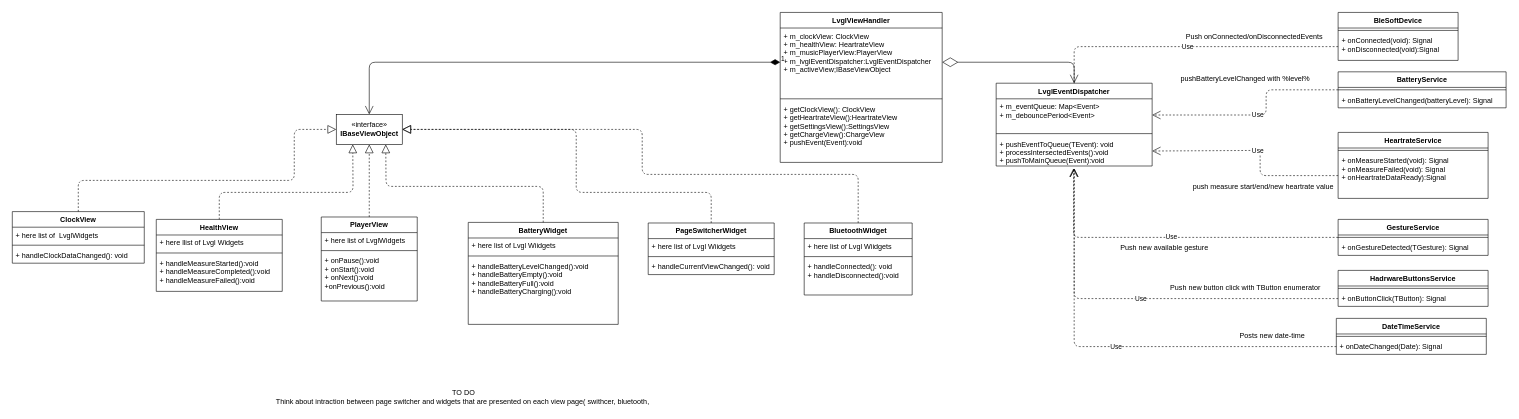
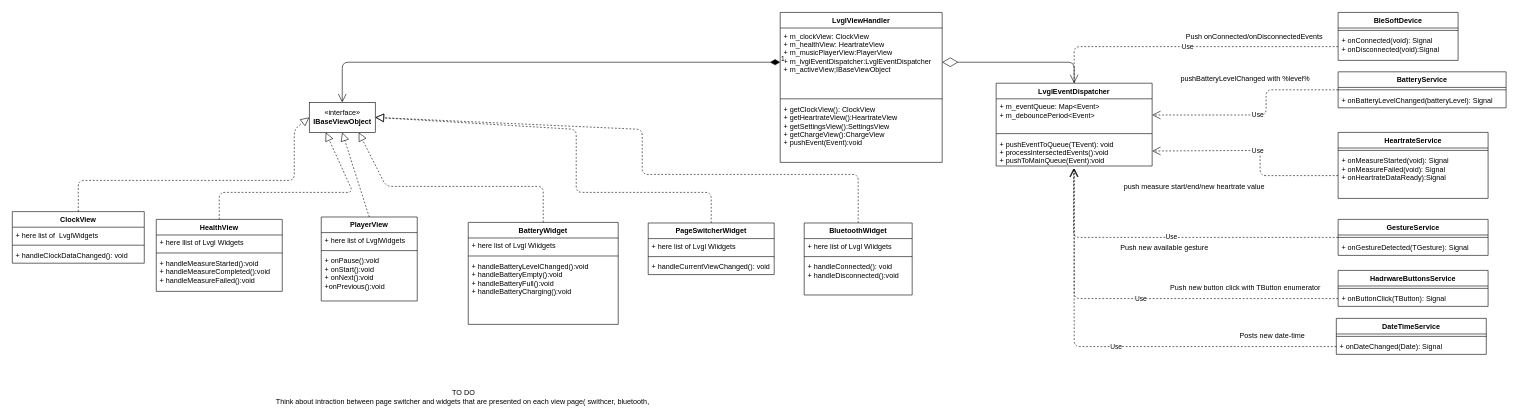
  <mxCell id="0" />
  <mxCell id="1" parent="0" />
  <mxCell id="2" value="LvglViewHandler" style="swimlane;fontStyle=1;align=center;verticalAlign=top;childLayout=stackLayout;horizontal=1;startSize=26;horizontalStack=0;resizeParent=1;resizeParentMax=0;resizeLast=0;collapsible=1;marginBottom=0;" parent="1" vertex="1"><mxGeometry x="1300" y="20" width="270" height="250" as="geometry" /></mxCell>
  <mxCell id="3" value="+ m_clockView: ClockView&#10;+ m_healthView: HeartrateView&#10;+ m_musicPlayerView:PlayerView&#10;+ m_lvglEventDispatcher:LvglEventDispatcher&#10;+ m_activeView;IBaseViewObject" style="text;strokeColor=none;fillColor=none;align=left;verticalAlign=top;spacingLeft=4;spacingRight=4;overflow=hidden;rotatable=0;points=[[0,0.5],[1,0.5]];portConstraint=eastwest;" parent="2" vertex="1"><mxGeometry y="26" width="270" height="114" as="geometry" /></mxCell>
  <mxCell id="4" value="" style="line;strokeWidth=1;fillColor=none;align=left;verticalAlign=middle;spacingTop=-1;spacingLeft=3;spacingRight=3;rotatable=0;labelPosition=right;points=[];portConstraint=eastwest;" parent="2" vertex="1"><mxGeometry y="140" width="270" height="8" as="geometry" /></mxCell>
  <mxCell id="5" value="+ getClockView(): ClockView&#10;+ getHeartrateView():HeartrateView&#10;+ getSettingsView():SettingsView&#10;+ getChargeView():ChargeView&#10;+ pushEvent(Event):void&#10;" style="text;strokeColor=none;fillColor=none;align=left;verticalAlign=top;spacingLeft=4;spacingRight=4;overflow=hidden;rotatable=0;points=[[0,0.5],[1,0.5]];portConstraint=eastwest;" parent="2" vertex="1"><mxGeometry y="148" width="270" height="102" as="geometry" /></mxCell>
  <mxCell id="6" value="ClockView" style="swimlane;fontStyle=1;align=center;verticalAlign=top;childLayout=stackLayout;horizontal=1;startSize=26;horizontalStack=0;resizeParent=1;resizeParentMax=0;resizeLast=0;collapsible=1;marginBottom=0;" parent="1" vertex="1"><mxGeometry x="20" y="352" width="220" height="86" as="geometry" /></mxCell>
  <mxCell id="7" value="+ here list of  LvglWidgets" style="text;strokeColor=none;fillColor=none;align=left;verticalAlign=top;spacingLeft=4;spacingRight=4;overflow=hidden;rotatable=0;points=[[0,0.5],[1,0.5]];portConstraint=eastwest;" parent="6" vertex="1"><mxGeometry y="26" width="220" height="26" as="geometry" /></mxCell>
  <mxCell id="8" value="" style="line;strokeWidth=1;fillColor=none;align=left;verticalAlign=middle;spacingTop=-1;spacingLeft=3;spacingRight=3;rotatable=0;labelPosition=right;points=[];portConstraint=eastwest;" parent="6" vertex="1"><mxGeometry y="52" width="220" height="8" as="geometry" /></mxCell>
  <mxCell id="9" value="+ handleClockDataChanged(): void" style="text;strokeColor=none;fillColor=none;align=left;verticalAlign=top;spacingLeft=4;spacingRight=4;overflow=hidden;rotatable=0;points=[[0,0.5],[1,0.5]];portConstraint=eastwest;" parent="6" vertex="1"><mxGeometry y="60" width="220" height="26" as="geometry" /></mxCell>
  <mxCell id="10" value="HealthView" style="swimlane;fontStyle=1;align=center;verticalAlign=top;childLayout=stackLayout;horizontal=1;startSize=26;horizontalStack=0;resizeParent=1;resizeParentMax=0;resizeLast=0;collapsible=1;marginBottom=0;" parent="1" vertex="1"><mxGeometry x="260" y="365" width="210" height="120" as="geometry" /></mxCell>
  <mxCell id="11" value="+ here llist of Lvgl Widgets" style="text;strokeColor=none;fillColor=none;align=left;verticalAlign=top;spacingLeft=4;spacingRight=4;overflow=hidden;rotatable=0;points=[[0,0.5],[1,0.5]];portConstraint=eastwest;" parent="10" vertex="1"><mxGeometry y="26" width="210" height="26" as="geometry" /></mxCell>
  <mxCell id="12" value="" style="line;strokeWidth=1;fillColor=none;align=left;verticalAlign=middle;spacingTop=-1;spacingLeft=3;spacingRight=3;rotatable=0;labelPosition=right;points=[];portConstraint=eastwest;" parent="10" vertex="1"><mxGeometry y="52" width="210" height="8" as="geometry" /></mxCell>
  <mxCell id="13" value="+ handleMeasureStarted():void&#10;+ handleMeasureCompleted():void&#10;+ handleMeasureFailed():void" style="text;strokeColor=none;fillColor=none;align=left;verticalAlign=top;spacingLeft=4;spacingRight=4;overflow=hidden;rotatable=0;points=[[0,0.5],[1,0.5]];portConstraint=eastwest;" parent="10" vertex="1"><mxGeometry y="60" width="210" height="60" as="geometry" /></mxCell>
  <mxCell id="14" value="BatteryWidget" style="swimlane;fontStyle=1;align=center;verticalAlign=top;childLayout=stackLayout;horizontal=1;startSize=26;horizontalStack=0;resizeParent=1;resizeParentMax=0;resizeLast=0;collapsible=1;marginBottom=0;" parent="1" vertex="1"><mxGeometry x="780" y="370" width="250" height="170" as="geometry" /></mxCell>
  <mxCell id="15" value="+ here list of Lvgl Wiidgets" style="text;strokeColor=none;fillColor=none;align=left;verticalAlign=top;spacingLeft=4;spacingRight=4;overflow=hidden;rotatable=0;points=[[0,0.5],[1,0.5]];portConstraint=eastwest;" parent="14" vertex="1"><mxGeometry y="26" width="250" height="26" as="geometry" /></mxCell>
  <mxCell id="16" value="" style="line;strokeWidth=1;fillColor=none;align=left;verticalAlign=middle;spacingTop=-1;spacingLeft=3;spacingRight=3;rotatable=0;labelPosition=right;points=[];portConstraint=eastwest;" parent="14" vertex="1"><mxGeometry y="52" width="250" height="8" as="geometry" /></mxCell>
  <mxCell id="17" value="+ handleBatteryLevelChanged():void&#10;+ handleBatteryEmpty():void&#10;+ handleBatteryFull():void&#10;+ handleBatteryCharging():void" style="text;strokeColor=none;fillColor=none;align=left;verticalAlign=top;spacingLeft=4;spacingRight=4;overflow=hidden;rotatable=0;points=[[0,0.5],[1,0.5]];portConstraint=eastwest;" parent="14" vertex="1"><mxGeometry y="60" width="250" height="110" as="geometry" /></mxCell>
- <mxCell id="18" value="«interface»&lt;br&gt;&lt;b&gt;IBaseViewObject&lt;/b&gt;" style="html=1;" parent="1" vertex="1"><mxGeometry x="560" y="190" width="110" height="50" as="geometry" /></mxCell>
+ <mxCell id="18" value="«interface»&lt;br&gt;&lt;b&gt;IBaseViewObject&lt;/b&gt;" style="html=1;" parent="1" vertex="1"><mxGeometry x="515" y="170" width="110" height="50" as="geometry" /></mxCell>
  <mxCell id="19" value="" style="endArrow=block;dashed=1;endFill=0;endSize=12;html=1;entryX=0.25;entryY=1;entryDx=0;entryDy=0;exitX=0.5;exitY=0;exitDx=0;exitDy=0;" parent="1" source="10" target="18" edge="1"><mxGeometry width="160" relative="1" as="geometry"><mxPoint x="320" y="350" as="sourcePoint" /><mxPoint x="540" y="240" as="targetPoint" /><Array as="points"><mxPoint x="365" y="320" /><mxPoint x="588" y="320" /></Array></mxGeometry></mxCell>
  <mxCell id="20" value="" style="endArrow=block;dashed=1;endFill=0;endSize=12;html=1;entryX=0.5;entryY=1;entryDx=0;entryDy=0;exitX=0.5;exitY=0;exitDx=0;exitDy=0;" parent="1" source="23" target="18" edge="1"><mxGeometry width="160" relative="1" as="geometry"><mxPoint x="615" y="340" as="sourcePoint" /><mxPoint x="960" y="260" as="targetPoint" /></mxGeometry></mxCell>
  <mxCell id="21" value="" style="endArrow=block;dashed=1;endFill=0;endSize=12;html=1;entryX=0.75;entryY=1;entryDx=0;entryDy=0;exitX=0.5;exitY=0;exitDx=0;exitDy=0;" parent="1" source="14" target="18" edge="1"><mxGeometry width="160" relative="1" as="geometry"><mxPoint x="850" y="310" as="sourcePoint" /><mxPoint x="1010" y="310" as="targetPoint" /><Array as="points"><mxPoint x="905" y="310" /><mxPoint x="643" y="310" /></Array></mxGeometry></mxCell>
  <mxCell id="22" value="1" style="endArrow=open;html=1;endSize=12;startArrow=diamondThin;startSize=14;startFill=1;edgeStyle=orthogonalEdgeStyle;align=left;verticalAlign=bottom;exitX=0;exitY=0.5;exitDx=0;exitDy=0;entryX=0.5;entryY=0;entryDx=0;entryDy=0;" parent="1" source="3" target="18" edge="1"><mxGeometry x="-1" y="3" relative="1" as="geometry"><mxPoint x="820" y="40" as="sourcePoint" /><mxPoint x="980" y="40" as="targetPoint" /></mxGeometry></mxCell>
  <mxCell id="23" value="PlayerView" style="swimlane;fontStyle=1;align=center;verticalAlign=top;childLayout=stackLayout;horizontal=1;startSize=26;horizontalStack=0;resizeParent=1;resizeParentMax=0;resizeLast=0;collapsible=1;marginBottom=0;" parent="1" vertex="1"><mxGeometry x="535" y="361" width="160" height="140" as="geometry" /></mxCell>
  <mxCell id="24" value="+ here list of LvglWidgets" style="text;strokeColor=none;fillColor=none;align=left;verticalAlign=top;spacingLeft=4;spacingRight=4;overflow=hidden;rotatable=0;points=[[0,0.5],[1,0.5]];portConstraint=eastwest;" parent="23" vertex="1"><mxGeometry y="26" width="160" height="26" as="geometry" /></mxCell>
  <mxCell id="25" value="" style="line;strokeWidth=1;fillColor=none;align=left;verticalAlign=middle;spacingTop=-1;spacingLeft=3;spacingRight=3;rotatable=0;labelPosition=right;points=[];portConstraint=eastwest;" parent="23" vertex="1"><mxGeometry y="52" width="160" height="8" as="geometry" /></mxCell>
  <mxCell id="26" value="+ onPause():void&#10;+ onStart():void&#10;+ onNext():void&#10;+onPrevious():void" style="text;strokeColor=none;fillColor=none;align=left;verticalAlign=top;spacingLeft=4;spacingRight=4;overflow=hidden;rotatable=0;points=[[0,0.5],[1,0.5]];portConstraint=eastwest;" parent="23" vertex="1"><mxGeometry y="60" width="160" height="80" as="geometry" /></mxCell>
  <mxCell id="27" value="" style="endArrow=block;dashed=1;endFill=0;endSize=12;html=1;entryX=0;entryY=0.5;entryDx=0;entryDy=0;exitX=0.5;exitY=0;exitDx=0;exitDy=0;" parent="1" source="6" target="18" edge="1"><mxGeometry width="160" relative="1" as="geometry"><mxPoint x="130" y="350" as="sourcePoint" /><mxPoint x="330" y="240" as="targetPoint" /><Array as="points"><mxPoint x="130" y="300" /><mxPoint x="490" y="300" /><mxPoint x="490" y="215" /></Array></mxGeometry></mxCell>
  <mxCell id="28" value="BleSoftDevice" style="swimlane;fontStyle=1;align=center;verticalAlign=top;childLayout=stackLayout;horizontal=1;startSize=26;horizontalStack=0;resizeParent=1;resizeParentMax=0;resizeLast=0;collapsible=1;marginBottom=0;" vertex="1" parent="1"><mxGeometry x="2230" y="20" width="200" height="80" as="geometry" /></mxCell>
  <mxCell id="29" value="" style="line;strokeWidth=1;fillColor=none;align=left;verticalAlign=middle;spacingTop=-1;spacingLeft=3;spacingRight=3;rotatable=0;labelPosition=right;points=[];portConstraint=eastwest;" vertex="1" parent="28"><mxGeometry y="26" width="200" height="8" as="geometry" /></mxCell>
  <mxCell id="30" value="+ onConnected(void): Signal&#10;+ onDisconnected(void):Signal" style="text;strokeColor=none;fillColor=none;align=left;verticalAlign=top;spacingLeft=4;spacingRight=4;overflow=hidden;rotatable=0;points=[[0,0.5],[1,0.5]];portConstraint=eastwest;" vertex="1" parent="28"><mxGeometry y="34" width="200" height="46" as="geometry" /></mxCell>
  <mxCell id="31" value="BatteryService" style="swimlane;fontStyle=1;align=center;verticalAlign=top;childLayout=stackLayout;horizontal=1;startSize=26;horizontalStack=0;resizeParent=1;resizeParentMax=0;resizeLast=0;collapsible=1;marginBottom=0;" vertex="1" parent="1"><mxGeometry x="2230" y="119" width="280" height="60" as="geometry" /></mxCell>
  <mxCell id="32" value="" style="line;strokeWidth=1;fillColor=none;align=left;verticalAlign=middle;spacingTop=-1;spacingLeft=3;spacingRight=3;rotatable=0;labelPosition=right;points=[];portConstraint=eastwest;" vertex="1" parent="31"><mxGeometry y="26" width="280" height="8" as="geometry" /></mxCell>
  <mxCell id="33" value="+ onBatteryLevelChanged(batteryLevel): Signal" style="text;strokeColor=none;fillColor=none;align=left;verticalAlign=top;spacingLeft=4;spacingRight=4;overflow=hidden;rotatable=0;points=[[0,0.5],[1,0.5]];portConstraint=eastwest;" vertex="1" parent="31"><mxGeometry y="34" width="280" height="26" as="geometry" /></mxCell>
  <mxCell id="34" value="Text" style="text;html=1;align=center;verticalAlign=middle;resizable=0;points=[];autosize=1;" vertex="1" parent="1"><mxGeometry x="2347" y="224" width="40" height="20" as="geometry" /></mxCell>
  <mxCell id="35" value="HeartrateService" style="swimlane;fontStyle=1;align=center;verticalAlign=top;childLayout=stackLayout;horizontal=1;startSize=26;horizontalStack=0;resizeParent=1;resizeParentMax=0;resizeLast=0;collapsible=1;marginBottom=0;" vertex="1" parent="1"><mxGeometry x="2230" y="220" width="250" height="110" as="geometry" /></mxCell>
  <mxCell id="36" value="" style="line;strokeWidth=1;fillColor=none;align=left;verticalAlign=middle;spacingTop=-1;spacingLeft=3;spacingRight=3;rotatable=0;labelPosition=right;points=[];portConstraint=eastwest;" vertex="1" parent="35"><mxGeometry y="26" width="250" height="8" as="geometry" /></mxCell>
  <mxCell id="37" value="+ onMeasureStarted(void): Signal&#10;+ onMeasureFailed(void): Signal&#10;+ onHeartrateDataReady):Signal" style="text;strokeColor=none;fillColor=none;align=left;verticalAlign=top;spacingLeft=4;spacingRight=4;overflow=hidden;rotatable=0;points=[[0,0.5],[1,0.5]];portConstraint=eastwest;" vertex="1" parent="35"><mxGeometry y="34" width="250" height="76" as="geometry" /></mxCell>
  <mxCell id="38" value="Use" style="endArrow=open;endSize=12;dashed=1;html=1;exitX=0;exitY=0.5;exitDx=0;exitDy=0;entryX=0.5;entryY=0;entryDx=0;entryDy=0;" edge="1" parent="1" source="30" target="39"><mxGeometry width="160" relative="1" as="geometry"><mxPoint x="1940" y="350" as="sourcePoint" /><mxPoint x="1970" y="110" as="targetPoint" /><Array as="points"><mxPoint x="1790" y="77" /></Array></mxGeometry></mxCell>
  <mxCell id="39" value="LvglEventDispatcher" style="swimlane;fontStyle=1;align=center;verticalAlign=top;childLayout=stackLayout;horizontal=1;startSize=26;horizontalStack=0;resizeParent=1;resizeParentMax=0;resizeLast=0;collapsible=1;marginBottom=0;" vertex="1" parent="1"><mxGeometry x="1660" y="138" width="260" height="138" as="geometry" /></mxCell>
  <mxCell id="40" value="+ m_eventQueue: Map&lt;Event&gt;&#10;+ m_debouncePeriod&lt;Event&gt;" style="text;strokeColor=none;fillColor=none;align=left;verticalAlign=top;spacingLeft=4;spacingRight=4;overflow=hidden;rotatable=0;points=[[0,0.5],[1,0.5]];portConstraint=eastwest;" vertex="1" parent="39"><mxGeometry y="26" width="260" height="54" as="geometry" /></mxCell>
  <mxCell id="41" value="" style="line;strokeWidth=1;fillColor=none;align=left;verticalAlign=middle;spacingTop=-1;spacingLeft=3;spacingRight=3;rotatable=0;labelPosition=right;points=[];portConstraint=eastwest;" vertex="1" parent="39"><mxGeometry y="80" width="260" height="8" as="geometry" /></mxCell>
  <mxCell id="42" value="+ pushEventToQueue(TEvent): void&#10;+ processIntersectedEvents():void&#10;+ pushToMainQueue(Event):void" style="text;strokeColor=none;fillColor=none;align=left;verticalAlign=top;spacingLeft=4;spacingRight=4;overflow=hidden;rotatable=0;points=[[0,0.5],[1,0.5]];portConstraint=eastwest;" vertex="1" parent="39"><mxGeometry y="88" width="260" height="50" as="geometry" /></mxCell>
  <mxCell id="43" value="Use" style="endArrow=open;endSize=12;dashed=1;html=1;entryX=1;entryY=0.5;entryDx=0;entryDy=0;exitX=0;exitY=0.5;exitDx=0;exitDy=0;" edge="1" parent="1" source="31" target="40"><mxGeometry width="160" relative="1" as="geometry"><mxPoint x="1970" y="300" as="sourcePoint" /><mxPoint x="2130" y="300" as="targetPoint" /><Array as="points"><mxPoint x="2110" y="149" /><mxPoint x="2110" y="191" /></Array></mxGeometry></mxCell>
  <mxCell id="44" value="Push onConnected/onDisconnectedEvents" style="text;html=1;align=center;verticalAlign=middle;resizable=0;points=[];autosize=1;" vertex="1" parent="1"><mxGeometry x="1970" y="50" width="240" height="20" as="geometry" /></mxCell>
  <mxCell id="45" value="pushBatteryLevelChanged with %level%" style="text;html=1;align=center;verticalAlign=middle;resizable=0;points=[];autosize=1;" vertex="1" parent="1"><mxGeometry x="1960" y="120" width="230" height="20" as="geometry" /></mxCell>
  <mxCell id="46" value="Use" style="endArrow=open;endSize=12;dashed=1;html=1;entryX=1;entryY=0.5;entryDx=0;entryDy=0;exitX=0;exitY=0.5;exitDx=0;exitDy=0;" edge="1" parent="1" source="37" target="42"><mxGeometry width="160" relative="1" as="geometry"><mxPoint x="1990" y="300" as="sourcePoint" /><mxPoint x="2150" y="300" as="targetPoint" /><Array as="points"><mxPoint x="2100" y="292" /><mxPoint x="2100" y="250" /></Array></mxGeometry></mxCell>
- <mxCell id="47" value="push measure start/end/new heartrate value" style="text;html=1;align=center;verticalAlign=middle;resizable=0;points=[];autosize=1;" vertex="1" parent="1"><mxGeometry x="1980" y="300" width="250" height="20" as="geometry" /></mxCell>
+ <mxCell id="47" value="push measure start/end/new heartrate value" style="text;html=1;align=center;verticalAlign=middle;resizable=0;points=[];autosize=1;" vertex="1" parent="1"><mxGeometry x="1865" y="300" width="250" height="20" as="geometry" /></mxCell>
  <mxCell id="48" value="GestureService" style="swimlane;fontStyle=1;align=center;verticalAlign=top;childLayout=stackLayout;horizontal=1;startSize=26;horizontalStack=0;resizeParent=1;resizeParentMax=0;resizeLast=0;collapsible=1;marginBottom=0;" vertex="1" parent="1"><mxGeometry x="2230" y="365" width="250" height="60" as="geometry" /></mxCell>
  <mxCell id="49" value="" style="line;strokeWidth=1;fillColor=none;align=left;verticalAlign=middle;spacingTop=-1;spacingLeft=3;spacingRight=3;rotatable=0;labelPosition=right;points=[];portConstraint=eastwest;" vertex="1" parent="48"><mxGeometry y="26" width="250" height="8" as="geometry" /></mxCell>
  <mxCell id="50" value="+ onGestureDetected(TGesture): Signal" style="text;strokeColor=none;fillColor=none;align=left;verticalAlign=top;spacingLeft=4;spacingRight=4;overflow=hidden;rotatable=0;points=[[0,0.5],[1,0.5]];portConstraint=eastwest;" vertex="1" parent="48"><mxGeometry y="34" width="250" height="26" as="geometry" /></mxCell>
  <mxCell id="51" value="Use" style="endArrow=open;endSize=12;dashed=1;html=1;exitX=0;exitY=0.5;exitDx=0;exitDy=0;" edge="1" parent="1" source="48"><mxGeometry width="160" relative="1" as="geometry"><mxPoint x="1930" y="410" as="sourcePoint" /><mxPoint x="1789" y="280" as="targetPoint" /><Array as="points"><mxPoint x="1789" y="395" /></Array></mxGeometry></mxCell>
  <mxCell id="52" value="Push new available gesture" style="text;html=1;align=center;verticalAlign=middle;resizable=0;points=[];autosize=1;" vertex="1" parent="1"><mxGeometry x="1860" y="403" width="160" height="20" as="geometry" /></mxCell>
  <mxCell id="53" value="HadrwareButtonsService" style="swimlane;fontStyle=1;align=center;verticalAlign=top;childLayout=stackLayout;horizontal=1;startSize=26;horizontalStack=0;resizeParent=1;resizeParentMax=0;resizeLast=0;collapsible=1;marginBottom=0;" vertex="1" parent="1"><mxGeometry x="2230" y="450" width="250" height="60" as="geometry" /></mxCell>
  <mxCell id="54" value="" style="line;strokeWidth=1;fillColor=none;align=left;verticalAlign=middle;spacingTop=-1;spacingLeft=3;spacingRight=3;rotatable=0;labelPosition=right;points=[];portConstraint=eastwest;" vertex="1" parent="53"><mxGeometry y="26" width="250" height="8" as="geometry" /></mxCell>
  <mxCell id="55" value="+ onButtonClick(TButton): Signal" style="text;strokeColor=none;fillColor=none;align=left;verticalAlign=top;spacingLeft=4;spacingRight=4;overflow=hidden;rotatable=0;points=[[0,0.5],[1,0.5]];portConstraint=eastwest;" vertex="1" parent="53"><mxGeometry y="34" width="250" height="26" as="geometry" /></mxCell>
  <mxCell id="56" value="Use" style="endArrow=open;endSize=12;dashed=1;html=1;exitX=0;exitY=0.5;exitDx=0;exitDy=0;" edge="1" parent="1" source="55"><mxGeometry width="160" relative="1" as="geometry"><mxPoint x="1630" y="490" as="sourcePoint" /><mxPoint x="1790" y="280" as="targetPoint" /><Array as="points"><mxPoint x="1790" y="497" /></Array></mxGeometry></mxCell>
  <mxCell id="57" value="Push new button click with TButton enumerator" style="text;html=1;align=center;verticalAlign=middle;resizable=0;points=[];autosize=1;" vertex="1" parent="1"><mxGeometry x="1940" y="470" width="270" height="20" as="geometry" /></mxCell>
  <mxCell id="58" value="" style="endArrow=diamondThin;endFill=0;endSize=24;html=1;entryX=1;entryY=0.5;entryDx=0;entryDy=0;exitX=0.5;exitY=0;exitDx=0;exitDy=0;" edge="1" parent="1" source="39" target="3"><mxGeometry width="160" relative="1" as="geometry"><mxPoint x="1610" y="30" as="sourcePoint" /><mxPoint x="1770" y="30" as="targetPoint" /><Array as="points"><mxPoint x="1790" y="103" /></Array></mxGeometry></mxCell>
  <mxCell id="59" value="DateTimeService" style="swimlane;fontStyle=1;align=center;verticalAlign=top;childLayout=stackLayout;horizontal=1;startSize=26;horizontalStack=0;resizeParent=1;resizeParentMax=0;resizeLast=0;collapsible=1;marginBottom=0;" vertex="1" parent="1"><mxGeometry x="2227" y="530" width="250" height="60" as="geometry" /></mxCell>
  <mxCell id="60" value="" style="line;strokeWidth=1;fillColor=none;align=left;verticalAlign=middle;spacingTop=-1;spacingLeft=3;spacingRight=3;rotatable=0;labelPosition=right;points=[];portConstraint=eastwest;" vertex="1" parent="59"><mxGeometry y="26" width="250" height="8" as="geometry" /></mxCell>
  <mxCell id="61" value="+ onDateChanged(Date): Signal" style="text;strokeColor=none;fillColor=none;align=left;verticalAlign=top;spacingLeft=4;spacingRight=4;overflow=hidden;rotatable=0;points=[[0,0.5],[1,0.5]];portConstraint=eastwest;" vertex="1" parent="59"><mxGeometry y="34" width="250" height="26" as="geometry" /></mxCell>
  <mxCell id="62" value="Use" style="endArrow=open;endSize=12;dashed=1;html=1;exitX=0;exitY=0.5;exitDx=0;exitDy=0;" edge="1" parent="1" source="61"><mxGeometry width="160" relative="1" as="geometry"><mxPoint x="1790" y="610" as="sourcePoint" /><mxPoint x="1790" y="280" as="targetPoint" /><Array as="points"><mxPoint x="1790" y="577" /></Array></mxGeometry></mxCell>
  <mxCell id="63" value="Posts new date-time" style="text;html=1;align=center;verticalAlign=middle;resizable=0;points=[];autosize=1;" vertex="1" parent="1"><mxGeometry x="2060" y="550" width="120" height="20" as="geometry" /></mxCell>
  <mxCell id="64" value="PageSwitcherWidget" style="swimlane;fontStyle=1;align=center;verticalAlign=top;childLayout=stackLayout;horizontal=1;startSize=26;horizontalStack=0;resizeParent=1;resizeParentMax=0;resizeLast=0;collapsible=1;marginBottom=0;" vertex="1" parent="1"><mxGeometry x="1080" y="371" width="210" height="86" as="geometry" /></mxCell>
  <mxCell id="65" value="+ here list of Lvgl Wiidgets" style="text;strokeColor=none;fillColor=none;align=left;verticalAlign=top;spacingLeft=4;spacingRight=4;overflow=hidden;rotatable=0;points=[[0,0.5],[1,0.5]];portConstraint=eastwest;" vertex="1" parent="64"><mxGeometry y="26" width="210" height="26" as="geometry" /></mxCell>
  <mxCell id="66" value="" style="line;strokeWidth=1;fillColor=none;align=left;verticalAlign=middle;spacingTop=-1;spacingLeft=3;spacingRight=3;rotatable=0;labelPosition=right;points=[];portConstraint=eastwest;" vertex="1" parent="64"><mxGeometry y="52" width="210" height="8" as="geometry" /></mxCell>
  <mxCell id="67" value="+ handleCurrentViewChanged(): void" style="text;strokeColor=none;fillColor=none;align=left;verticalAlign=top;spacingLeft=4;spacingRight=4;overflow=hidden;rotatable=0;points=[[0,0.5],[1,0.5]];portConstraint=eastwest;" vertex="1" parent="64"><mxGeometry y="60" width="210" height="26" as="geometry" /></mxCell>
  <mxCell id="68" value="" style="endArrow=block;dashed=1;endFill=0;endSize=12;html=1;entryX=1;entryY=0.5;entryDx=0;entryDy=0;exitX=0.5;exitY=0;exitDx=0;exitDy=0;" edge="1" parent="1" source="64" target="18"><mxGeometry width="160" relative="1" as="geometry"><mxPoint x="890" y="650" as="sourcePoint" /><mxPoint x="1050" y="650" as="targetPoint" /><Array as="points"><mxPoint x="1185" y="320" /><mxPoint x="1050" y="320" /><mxPoint x="960" y="320" /><mxPoint x="960" y="270" /><mxPoint x="960" y="215" /></Array></mxGeometry></mxCell>
  <mxCell id="69" value="BluetoothWidget" style="swimlane;fontStyle=1;align=center;verticalAlign=top;childLayout=stackLayout;horizontal=1;startSize=26;horizontalStack=0;resizeParent=1;resizeParentMax=0;resizeLast=0;collapsible=1;marginBottom=0;" vertex="1" parent="1"><mxGeometry x="1340" y="371" width="180" height="120" as="geometry" /></mxCell>
  <mxCell id="70" value="+ here list of Lvgl Wiidgets" style="text;strokeColor=none;fillColor=none;align=left;verticalAlign=top;spacingLeft=4;spacingRight=4;overflow=hidden;rotatable=0;points=[[0,0.5],[1,0.5]];portConstraint=eastwest;" vertex="1" parent="69"><mxGeometry y="26" width="180" height="26" as="geometry" /></mxCell>
  <mxCell id="71" value="" style="line;strokeWidth=1;fillColor=none;align=left;verticalAlign=middle;spacingTop=-1;spacingLeft=3;spacingRight=3;rotatable=0;labelPosition=right;points=[];portConstraint=eastwest;" vertex="1" parent="69"><mxGeometry y="52" width="180" height="8" as="geometry" /></mxCell>
  <mxCell id="72" value="+ handleConnected(): void&#10;+ handleDisconnected():void" style="text;strokeColor=none;fillColor=none;align=left;verticalAlign=top;spacingLeft=4;spacingRight=4;overflow=hidden;rotatable=0;points=[[0,0.5],[1,0.5]];portConstraint=eastwest;" vertex="1" parent="69"><mxGeometry y="60" width="180" height="60" as="geometry" /></mxCell>
  <mxCell id="73" value="" style="endArrow=block;dashed=1;endFill=0;endSize=12;html=1;entryX=1;entryY=0.5;entryDx=0;entryDy=0;exitX=0.5;exitY=0;exitDx=0;exitDy=0;" edge="1" parent="1" source="69" target="18"><mxGeometry width="160" relative="1" as="geometry"><mxPoint x="1280" y="330" as="sourcePoint" /><mxPoint x="1440" y="330" as="targetPoint" /><Array as="points"><mxPoint x="1430" y="320" /><mxPoint x="1430" y="290" /><mxPoint x="1070" y="290" /><mxPoint x="1070" y="215" /></Array></mxGeometry></mxCell>
  <mxCell id="74" value="TO DO&lt;br&gt;Think about intraction between page switcher and widgets that are presented on each view page( swithcer, bluetooth,&amp;nbsp;" style="text;html=1;align=center;verticalAlign=middle;resizable=0;points=[];autosize=1;" vertex="1" parent="1"><mxGeometry x="452" y="646" width="640" height="30" as="geometry" /></mxCell>
